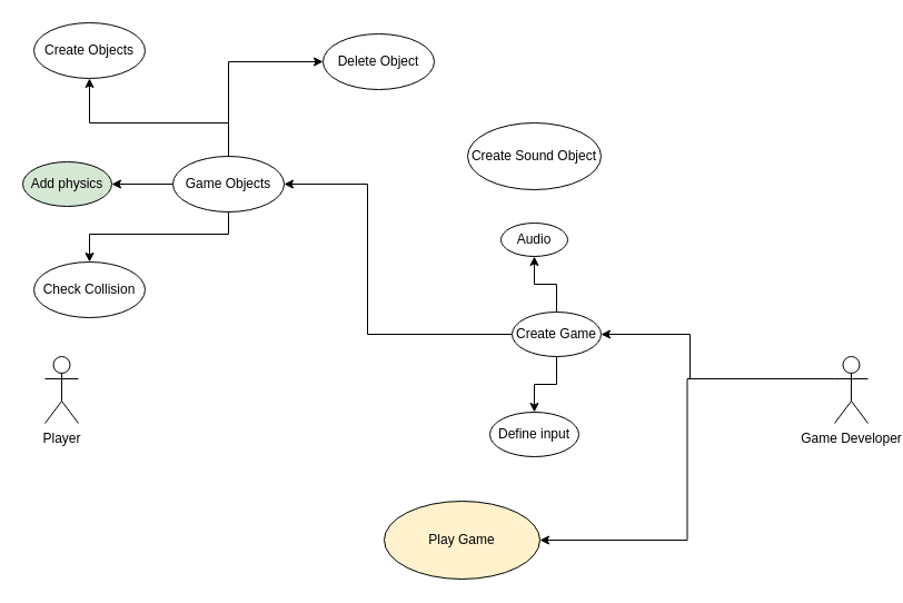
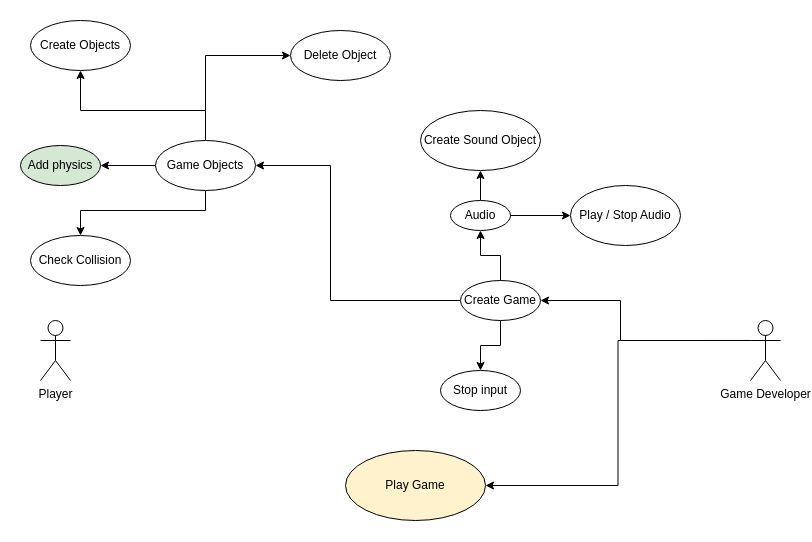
  <mxCell id="0" />
  <mxCell id="1" parent="0" />
  <mxCell id="2" value="Player" style="shape=umlActor;html=1;verticalLabelPosition=bottom;verticalAlign=top;align=center;" vertex="1" parent="1"><mxGeometry x="40" y="320" width="30" height="60" as="geometry" /></mxCell>
  <mxCell id="3" style="edgeStyle=orthogonalEdgeStyle;rounded=0;orthogonalLoop=1;jettySize=auto;html=1;entryX=1;entryY=0.5;entryDx=0;entryDy=0;exitX=0;exitY=0.333;exitDx=0;exitDy=0;exitPerimeter=0;" edge="1" parent="1" source="5" target="6"><mxGeometry relative="1" as="geometry" /></mxCell>
  <mxCell id="4" style="edgeStyle=orthogonalEdgeStyle;rounded=0;orthogonalLoop=1;jettySize=auto;html=1;entryX=1;entryY=0.5;entryDx=0;entryDy=0;" edge="1" parent="1" source="5" target="10"><mxGeometry relative="1" as="geometry"><Array as="points"><mxPoint x="620" y="340" /><mxPoint x="620" y="300" /></Array></mxGeometry></mxCell>
  <mxCell id="5" value="Game Developer" style="shape=umlActor;html=1;verticalLabelPosition=bottom;verticalAlign=top;align=center;" vertex="1" parent="1"><mxGeometry x="750" y="320" width="30" height="60" as="geometry" /></mxCell>
  <mxCell id="6" value="Play Game" style="ellipse;whiteSpace=wrap;html=1;fillColor=#fff2cc;" vertex="1" parent="1"><mxGeometry x="345" y="450" width="140" height="70" as="geometry" /></mxCell>
  <mxCell id="7" style="edgeStyle=orthogonalEdgeStyle;rounded=0;orthogonalLoop=1;jettySize=auto;html=1;entryX=0.5;entryY=0;entryDx=0;entryDy=0;" edge="1" parent="1" source="10" target="25"><mxGeometry relative="1" as="geometry" /></mxCell>
  <mxCell id="8" style="edgeStyle=orthogonalEdgeStyle;rounded=0;orthogonalLoop=1;jettySize=auto;html=1;" edge="1" parent="1" source="10" target="15"><mxGeometry relative="1" as="geometry"><Array as="points"><mxPoint x="330" y="300" /><mxPoint x="330" y="165" /></Array></mxGeometry></mxCell>
  <mxCell id="9" value="" style="edgeStyle=orthogonalEdgeStyle;rounded=0;orthogonalLoop=1;jettySize=auto;html=1;" edge="1" parent="1" source="10" target="22"><mxGeometry relative="1" as="geometry" /></mxCell>
  <mxCell id="10" value="Create Game" style="ellipse;whiteSpace=wrap;html=1;" vertex="1" parent="1"><mxGeometry x="460" y="280" width="80" height="40" as="geometry" /></mxCell>
  <mxCell id="11" style="edgeStyle=orthogonalEdgeStyle;rounded=0;orthogonalLoop=1;jettySize=auto;html=1;entryX=0.5;entryY=0;entryDx=0;entryDy=0;" edge="1" parent="1" source="15" target="17"><mxGeometry relative="1" as="geometry"><Array as="points"><mxPoint x="205" y="210" /><mxPoint x="80" y="210" /></Array></mxGeometry></mxCell>
  <mxCell id="12" style="edgeStyle=orthogonalEdgeStyle;rounded=0;orthogonalLoop=1;jettySize=auto;html=1;entryX=1;entryY=0.5;entryDx=0;entryDy=0;" edge="1" parent="1" source="15" target="18"><mxGeometry relative="1" as="geometry" /></mxCell>
  <mxCell id="13" style="edgeStyle=orthogonalEdgeStyle;rounded=0;orthogonalLoop=1;jettySize=auto;html=1;entryX=0.5;entryY=1;entryDx=0;entryDy=0;" edge="1" parent="1" source="15" target="19"><mxGeometry relative="1" as="geometry"><Array as="points"><mxPoint x="205" y="110" /><mxPoint x="80" y="110" /></Array></mxGeometry></mxCell>
  <mxCell id="14" style="edgeStyle=orthogonalEdgeStyle;rounded=0;orthogonalLoop=1;jettySize=auto;html=1;entryX=0;entryY=0.5;entryDx=0;entryDy=0;" edge="1" parent="1" source="15" target="16"><mxGeometry relative="1" as="geometry"><Array as="points"><mxPoint x="205" y="55" /></Array></mxGeometry></mxCell>
  <mxCell id="15" value="Game Objects" style="ellipse;whiteSpace=wrap;html=1;" vertex="1" parent="1"><mxGeometry x="155" y="140" width="100" height="50" as="geometry" /></mxCell>
  <mxCell id="16" value="Delete Object" style="ellipse;whiteSpace=wrap;html=1;" vertex="1" parent="1"><mxGeometry x="290" y="30" width="100" height="50" as="geometry" /></mxCell>
  <mxCell id="17" value="Check Collision" style="ellipse;whiteSpace=wrap;html=1;" vertex="1" parent="1"><mxGeometry x="30" y="235" width="100" height="50" as="geometry" /></mxCell>
  <mxCell id="18" value="Add physics" style="ellipse;whiteSpace=wrap;html=1;fillColor=#d5e8d4;" vertex="1" parent="1"><mxGeometry x="20" y="145" width="80" height="40" as="geometry" /></mxCell>
  <mxCell id="19" value="Create Objects" style="ellipse;whiteSpace=wrap;html=1;" vertex="1" parent="1"><mxGeometry x="30" y="20" width="100" height="50" as="geometry" /></mxCell>
+ <mxCell id="20" value="" style="edgeStyle=orthogonalEdgeStyle;rounded=0;orthogonalLoop=1;jettySize=auto;html=1;" edge="1" parent="1" source="22" target="23"><mxGeometry relative="1" as="geometry" /></mxCell>
+ <mxCell id="21" value="" style="edgeStyle=orthogonalEdgeStyle;rounded=0;orthogonalLoop=1;jettySize=auto;html=1;" edge="1" parent="1" source="22" target="24"><mxGeometry relative="1" as="geometry" /></mxCell>
  <mxCell id="22" value="Audio" style="ellipse;whiteSpace=wrap;html=1;" vertex="1" parent="1"><mxGeometry x="450" y="200" width="60" height="30" as="geometry" /></mxCell>
  <mxCell id="23" value="Create Sound Object" style="ellipse;whiteSpace=wrap;html=1;" vertex="1" parent="1"><mxGeometry x="420" y="110" width="120" height="60" as="geometry" /></mxCell>
- <mxCell id="25" value="Define input" style="ellipse;whiteSpace=wrap;html=1;" vertex="1" parent="1"><mxGeometry x="440" y="370" width="80" height="40" as="geometry" /></mxCell>
+ <mxCell id="24" value="Play / Stop Audio" style="ellipse;whiteSpace=wrap;html=1;" vertex="1" parent="1"><mxGeometry x="570" y="185" width="110" height="60" as="geometry" /></mxCell>
+ <mxCell id="25" value="Stop input" style="ellipse;whiteSpace=wrap;html=1;" vertex="1" parent="1"><mxGeometry x="440" y="370" width="80" height="40" as="geometry" /></mxCell>
